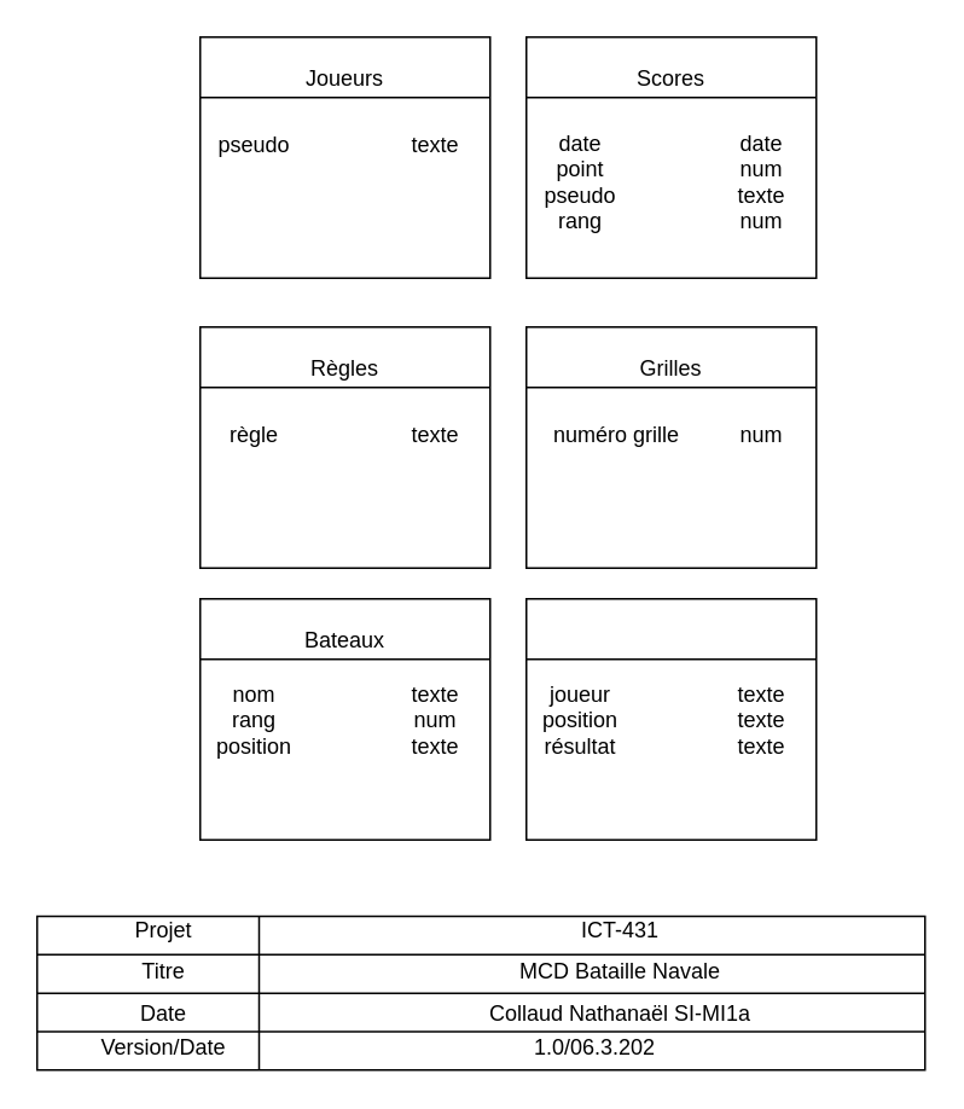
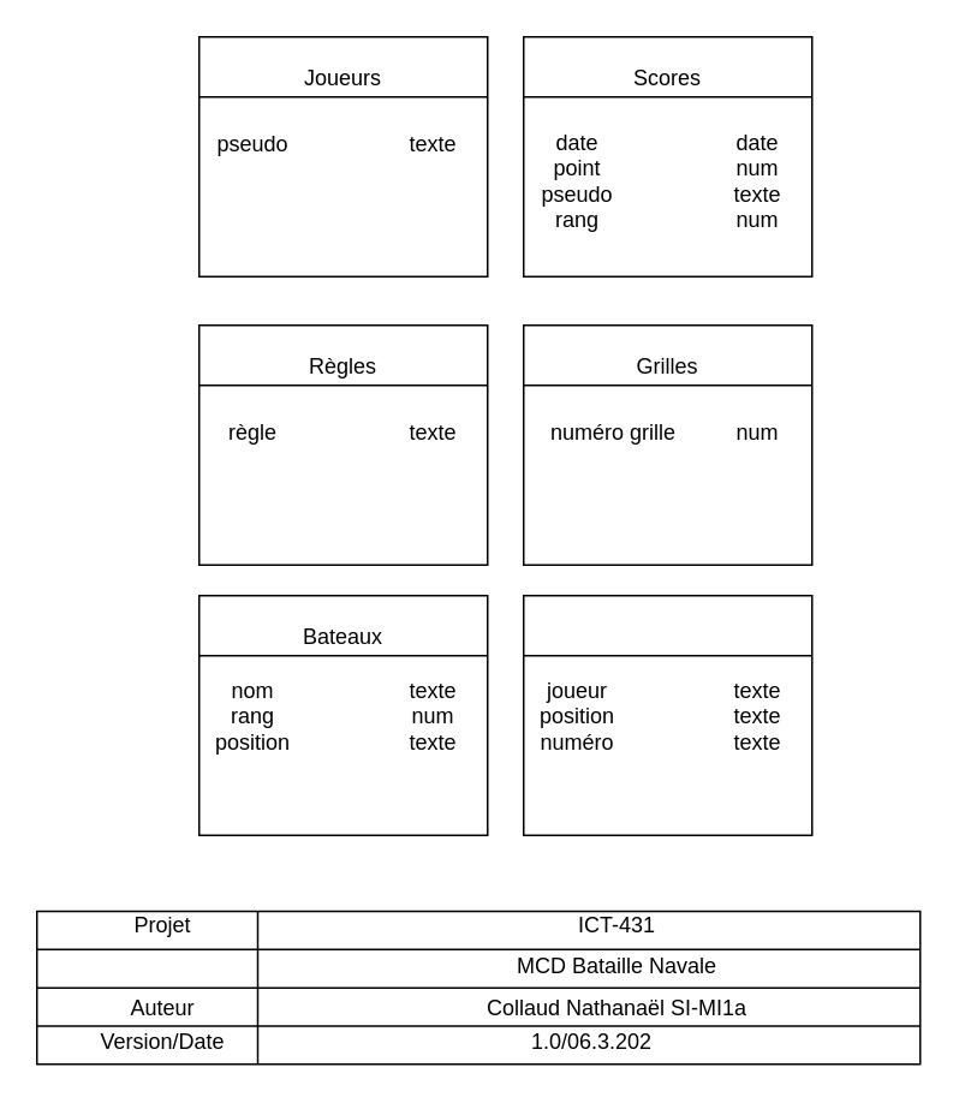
  <mxCell id="0" />
  <mxCell id="1" parent="0" />
  <mxCell id="2" value="" style="group" vertex="1" connectable="0" parent="1"><mxGeometry x="20" y="505.18" width="490" height="84.82" as="geometry" /></mxCell>
  <mxCell id="3" value="" style="rounded=0;whiteSpace=wrap;html=1;" vertex="1" parent="2"><mxGeometry width="490" height="84.82" as="geometry" /></mxCell>
  <mxCell id="4" value="" style="endArrow=none;html=1;entryX=0;entryY=0.25;entryDx=0;entryDy=0;exitX=1;exitY=0.25;exitDx=0;exitDy=0;" edge="1" parent="2" source="3" target="3"><mxGeometry width="50" height="50" relative="1" as="geometry"><mxPoint y="161.929" as="sourcePoint" /><mxPoint x="70" y="123.375" as="targetPoint" /></mxGeometry></mxCell>
  <mxCell id="5" value="" style="endArrow=none;html=1;entryX=0;entryY=0.5;entryDx=0;entryDy=0;exitX=1;exitY=0.5;exitDx=0;exitDy=0;" edge="1" parent="2" source="3" target="3"><mxGeometry width="50" height="50" relative="1" as="geometry"><mxPoint y="161.929" as="sourcePoint" /><mxPoint x="70" y="123.375" as="targetPoint" /></mxGeometry></mxCell>
  <mxCell id="6" value="" style="endArrow=none;html=1;entryX=0;entryY=0.75;entryDx=0;entryDy=0;exitX=1;exitY=0.75;exitDx=0;exitDy=0;" edge="1" parent="2" source="3" target="3"><mxGeometry width="50" height="50" relative="1" as="geometry"><mxPoint y="161.929" as="sourcePoint" /><mxPoint x="70" y="123.375" as="targetPoint" /></mxGeometry></mxCell>
  <mxCell id="7" value="" style="endArrow=none;html=1;entryX=0.25;entryY=0;entryDx=0;entryDy=0;exitX=0.25;exitY=1;exitDx=0;exitDy=0;" edge="1" parent="2" source="3" target="3"><mxGeometry width="50" height="50" relative="1" as="geometry"><mxPoint y="161.929" as="sourcePoint" /><mxPoint x="70" y="123.375" as="targetPoint" /></mxGeometry></mxCell>
  <mxCell id="8" value="Projet" style="text;html=1;strokeColor=none;fillColor=none;align=center;verticalAlign=middle;whiteSpace=wrap;rounded=0;" vertex="1" parent="2"><mxGeometry x="42" width="56.0" height="15.422" as="geometry" /></mxCell>
- <mxCell id="9" value="Titre" style="text;html=1;strokeColor=none;fillColor=none;align=center;verticalAlign=middle;whiteSpace=wrap;rounded=0;" vertex="1" parent="2"><mxGeometry x="42" y="23.133" width="56.0" height="15.422" as="geometry" /></mxCell>
- <mxCell id="10" value="Date" style="text;html=1;strokeColor=none;fillColor=none;align=center;verticalAlign=middle;whiteSpace=wrap;rounded=0;" vertex="1" parent="2"><mxGeometry x="42" y="46.265" width="56.0" height="15.422" as="geometry" /></mxCell>
+ <mxCell id="10" value="Auteur" style="text;html=1;strokeColor=none;fillColor=none;align=center;verticalAlign=middle;whiteSpace=wrap;rounded=0;" vertex="1" parent="2"><mxGeometry x="42" y="46.265" width="56.0" height="15.422" as="geometry" /></mxCell>
  <mxCell id="11" value="Version/Date" style="text;html=1;strokeColor=none;fillColor=none;align=center;verticalAlign=middle;whiteSpace=wrap;rounded=0;" vertex="1" parent="2"><mxGeometry x="42" y="65.543" width="56.0" height="15.422" as="geometry" /></mxCell>
  <mxCell id="12" value="ICT-431" style="text;html=1;strokeColor=none;fillColor=none;align=center;verticalAlign=middle;whiteSpace=wrap;rounded=0;" vertex="1" parent="2"><mxGeometry x="224.0" width="196.0" height="15.422" as="geometry" /></mxCell>
  <mxCell id="13" value="MCD Bataille Navale" style="text;html=1;strokeColor=none;fillColor=none;align=center;verticalAlign=middle;whiteSpace=wrap;rounded=0;" vertex="1" parent="2"><mxGeometry x="252.0" y="23.133" width="140" height="15.422" as="geometry" /></mxCell>
  <mxCell id="14" value="Collaud Nathanaël SI-MI1a" style="text;html=1;strokeColor=none;fillColor=none;align=center;verticalAlign=middle;whiteSpace=wrap;rounded=0;" vertex="1" parent="2"><mxGeometry x="210.0" y="46.265" width="224.0" height="15.422" as="geometry" /></mxCell>
  <mxCell id="15" value="1.0/06.3.202" style="text;html=1;strokeColor=none;fillColor=none;align=center;verticalAlign=middle;whiteSpace=wrap;rounded=0;" vertex="1" parent="2"><mxGeometry x="238.0" y="69.398" width="140" height="7.711" as="geometry" /></mxCell>
  <mxCell id="16" value="" style="rounded=0;whiteSpace=wrap;html=1;" vertex="1" parent="1"><mxGeometry x="110" y="20" width="160" height="133" as="geometry" /></mxCell>
  <mxCell id="17" value="" style="endArrow=none;html=1;entryX=1;entryY=0.25;entryDx=0;entryDy=0;exitX=0;exitY=0.25;exitDx=0;exitDy=0;" edge="1" parent="1" source="16" target="16"><mxGeometry width="50" height="50" relative="1" as="geometry"><mxPoint x="230" y="323" as="sourcePoint" /><mxPoint x="280" y="273" as="targetPoint" /></mxGeometry></mxCell>
  <mxCell id="18" value="Joueurs" style="text;html=1;strokeColor=none;fillColor=none;align=center;verticalAlign=middle;whiteSpace=wrap;rounded=0;" vertex="1" parent="1"><mxGeometry x="170" y="33" width="40" height="20" as="geometry" /></mxCell>
  <mxCell id="19" value="pseudo" style="text;html=1;strokeColor=none;fillColor=none;align=center;verticalAlign=middle;whiteSpace=wrap;rounded=0;" vertex="1" parent="1"><mxGeometry x="120" y="70" width="40" height="20" as="geometry" /></mxCell>
  <mxCell id="20" value="texte" style="text;html=1;strokeColor=none;fillColor=none;align=center;verticalAlign=middle;whiteSpace=wrap;rounded=0;" vertex="1" parent="1"><mxGeometry x="220" y="70" width="40" height="20" as="geometry" /></mxCell>
  <mxCell id="21" value="" style="rounded=0;whiteSpace=wrap;html=1;" vertex="1" parent="1"><mxGeometry x="290" y="20" width="160" height="133" as="geometry" /></mxCell>
  <mxCell id="22" value="" style="endArrow=none;html=1;entryX=1;entryY=0.25;entryDx=0;entryDy=0;exitX=0;exitY=0.25;exitDx=0;exitDy=0;" edge="1" parent="1" source="21" target="21"><mxGeometry width="50" height="50" relative="1" as="geometry"><mxPoint x="410" y="323" as="sourcePoint" /><mxPoint x="460" y="273" as="targetPoint" /></mxGeometry></mxCell>
  <mxCell id="23" value="Scores" style="text;html=1;strokeColor=none;fillColor=none;align=center;verticalAlign=middle;whiteSpace=wrap;rounded=0;" vertex="1" parent="1"><mxGeometry x="350" y="33" width="40" height="20" as="geometry" /></mxCell>
  <mxCell id="24" value="date&lt;br&gt;point&lt;br&gt;pseudo&lt;br&gt;rang" style="text;html=1;strokeColor=none;fillColor=none;align=center;verticalAlign=middle;whiteSpace=wrap;rounded=0;" vertex="1" parent="1"><mxGeometry x="300" y="90" width="40" height="20" as="geometry" /></mxCell>
  <mxCell id="25" value="date&lt;br&gt;num&lt;br&gt;texte&lt;br&gt;num" style="text;html=1;strokeColor=none;fillColor=none;align=center;verticalAlign=middle;whiteSpace=wrap;rounded=0;" vertex="1" parent="1"><mxGeometry x="400" y="90" width="40" height="20" as="geometry" /></mxCell>
  <mxCell id="26" value="" style="rounded=0;whiteSpace=wrap;html=1;" vertex="1" parent="1"><mxGeometry x="110" y="180" width="160" height="133" as="geometry" /></mxCell>
  <mxCell id="27" value="" style="endArrow=none;html=1;entryX=1;entryY=0.25;entryDx=0;entryDy=0;exitX=0;exitY=0.25;exitDx=0;exitDy=0;" edge="1" parent="1" source="26" target="26"><mxGeometry width="50" height="50" relative="1" as="geometry"><mxPoint x="230" y="483" as="sourcePoint" /><mxPoint x="280" y="433" as="targetPoint" /></mxGeometry></mxCell>
  <mxCell id="28" value="Règles" style="text;html=1;strokeColor=none;fillColor=none;align=center;verticalAlign=middle;whiteSpace=wrap;rounded=0;" vertex="1" parent="1"><mxGeometry x="170" y="193" width="40" height="20" as="geometry" /></mxCell>
  <mxCell id="29" value="règle" style="text;html=1;strokeColor=none;fillColor=none;align=center;verticalAlign=middle;whiteSpace=wrap;rounded=0;" vertex="1" parent="1"><mxGeometry x="120" y="230" width="40" height="20" as="geometry" /></mxCell>
  <mxCell id="30" value="texte" style="text;html=1;strokeColor=none;fillColor=none;align=center;verticalAlign=middle;whiteSpace=wrap;rounded=0;" vertex="1" parent="1"><mxGeometry x="220" y="230" width="40" height="20" as="geometry" /></mxCell>
  <mxCell id="31" value="" style="rounded=0;whiteSpace=wrap;html=1;" vertex="1" parent="1"><mxGeometry x="290" y="180" width="160" height="133" as="geometry" /></mxCell>
  <mxCell id="32" value="" style="endArrow=none;html=1;entryX=1;entryY=0.25;entryDx=0;entryDy=0;exitX=0;exitY=0.25;exitDx=0;exitDy=0;" edge="1" parent="1" source="31" target="31"><mxGeometry width="50" height="50" relative="1" as="geometry"><mxPoint x="410" y="483" as="sourcePoint" /><mxPoint x="460" y="433" as="targetPoint" /></mxGeometry></mxCell>
  <mxCell id="33" value="Grilles" style="text;html=1;strokeColor=none;fillColor=none;align=center;verticalAlign=middle;whiteSpace=wrap;rounded=0;" vertex="1" parent="1"><mxGeometry x="350" y="193" width="40" height="20" as="geometry" /></mxCell>
  <mxCell id="34" value="numéro grille&lt;br&gt;" style="text;html=1;strokeColor=none;fillColor=none;align=center;verticalAlign=middle;whiteSpace=wrap;rounded=0;" vertex="1" parent="1"><mxGeometry x="300" y="230" width="80" height="20" as="geometry" /></mxCell>
  <mxCell id="35" value="num" style="text;html=1;strokeColor=none;fillColor=none;align=center;verticalAlign=middle;whiteSpace=wrap;rounded=0;" vertex="1" parent="1"><mxGeometry x="400" y="230" width="40" height="20" as="geometry" /></mxCell>
  <mxCell id="36" value="" style="rounded=0;whiteSpace=wrap;html=1;" vertex="1" parent="1"><mxGeometry x="110" y="330" width="160" height="133" as="geometry" /></mxCell>
  <mxCell id="37" value="" style="endArrow=none;html=1;entryX=1;entryY=0.25;entryDx=0;entryDy=0;exitX=0;exitY=0.25;exitDx=0;exitDy=0;" edge="1" parent="1" source="36" target="36"><mxGeometry width="50" height="50" relative="1" as="geometry"><mxPoint x="230" y="633" as="sourcePoint" /><mxPoint x="280" y="583" as="targetPoint" /></mxGeometry></mxCell>
  <mxCell id="38" value="Bateaux" style="text;html=1;strokeColor=none;fillColor=none;align=center;verticalAlign=middle;whiteSpace=wrap;rounded=0;" vertex="1" parent="1"><mxGeometry x="170" y="343" width="40" height="20" as="geometry" /></mxCell>
  <mxCell id="39" value="nom&lt;br&gt;rang&lt;br&gt;position" style="text;html=1;strokeColor=none;fillColor=none;align=center;verticalAlign=middle;whiteSpace=wrap;rounded=0;" vertex="1" parent="1"><mxGeometry x="120" y="386.5" width="40" height="20" as="geometry" /></mxCell>
  <mxCell id="40" value="texte&lt;br&gt;num&lt;br&gt;texte" style="text;html=1;strokeColor=none;fillColor=none;align=center;verticalAlign=middle;whiteSpace=wrap;rounded=0;" vertex="1" parent="1"><mxGeometry x="220" y="386.5" width="40" height="20" as="geometry" /></mxCell>
  <mxCell id="41" value="" style="rounded=0;whiteSpace=wrap;html=1;" vertex="1" parent="1"><mxGeometry x="290" y="330" width="160" height="133" as="geometry" /></mxCell>
  <mxCell id="42" value="" style="endArrow=none;html=1;entryX=1;entryY=0.25;entryDx=0;entryDy=0;exitX=0;exitY=0.25;exitDx=0;exitDy=0;" edge="1" parent="1" source="41" target="41"><mxGeometry width="50" height="50" relative="1" as="geometry"><mxPoint x="410" y="633" as="sourcePoint" /><mxPoint x="460" y="583" as="targetPoint" /></mxGeometry></mxCell>
- <mxCell id="43" value="joueur&lt;br&gt;position&lt;br&gt;résultat" style="text;html=1;strokeColor=none;fillColor=none;align=center;verticalAlign=middle;whiteSpace=wrap;rounded=0;" vertex="1" parent="1"><mxGeometry x="300" y="386.5" width="40" height="20" as="geometry" /></mxCell>
+ <mxCell id="43" value="joueur&lt;br&gt;position&lt;br&gt;numéro" style="text;html=1;strokeColor=none;fillColor=none;align=center;verticalAlign=middle;whiteSpace=wrap;rounded=0;" vertex="1" parent="1"><mxGeometry x="300" y="386.5" width="40" height="20" as="geometry" /></mxCell>
  <mxCell id="44" value="texte&lt;br&gt;texte&lt;br&gt;texte" style="text;html=1;strokeColor=none;fillColor=none;align=center;verticalAlign=middle;whiteSpace=wrap;rounded=0;" vertex="1" parent="1"><mxGeometry x="400" y="386.5" width="40" height="20" as="geometry" /></mxCell>
